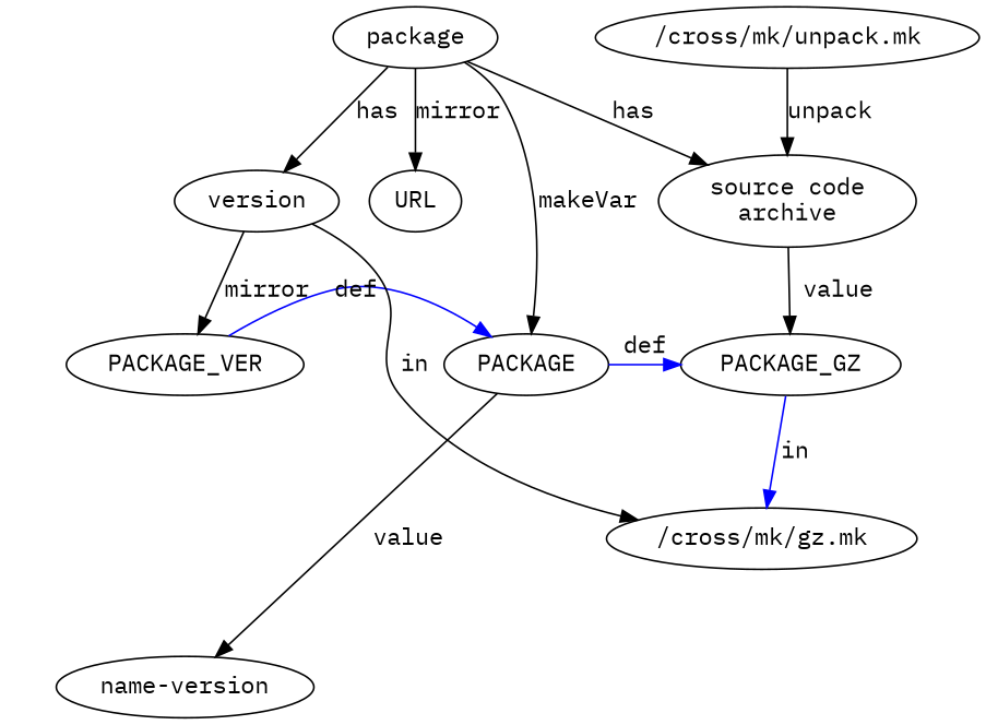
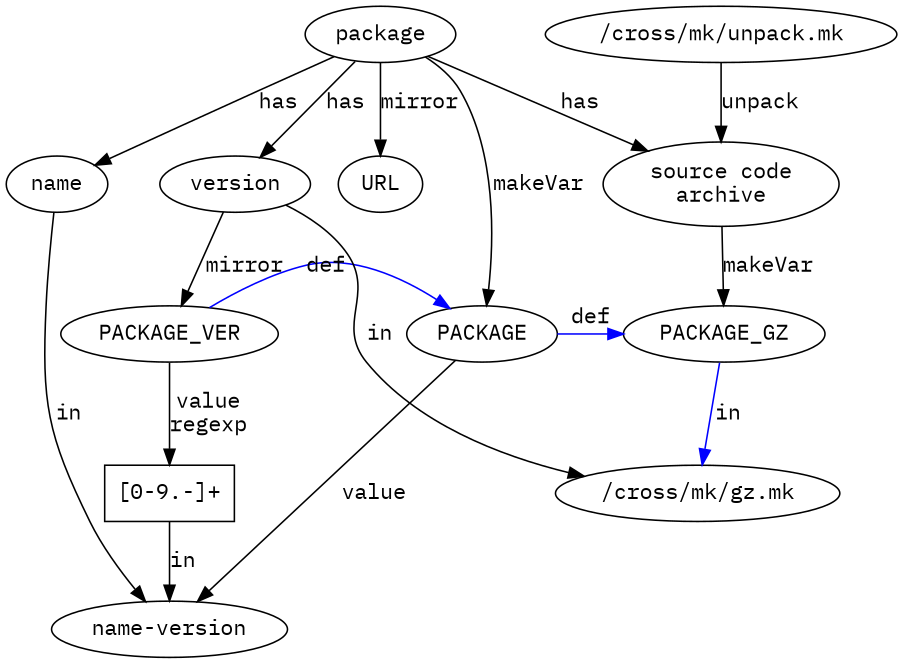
  digraph {
    fontname="IBM Plex Mono"
    node [fontname="IBM Plex Mono"]
    edge [fontname="IBM Plex Mono"]
    PACKAGE
    PACKAGE_VER
    PACKAGE_GZ
    version
+   name
    URL
    n7 [label="source code\narchive"]
    "name-version"
+   n9 [label="[0-9.-]+" shape=box]
    n10 [label="/cross/mk/gz.mk"]
    package
    "/cross/mk/unpack.mk"
    subgraph sub_1 {
      rank=same
      PACKAGE
      PACKAGE_VER
      PACKAGE_GZ
    }
    subgraph sub_2 {
      rank=same
      version
+     name
      URL
      n7
    }
    PACKAGE -> PACKAGE_GZ [color=blue label=def]
    PACKAGE -> "name-version" [label=value]
    PACKAGE_VER -> PACKAGE [color=blue label=def]
+   PACKAGE_VER -> n9 [label="value\nregexp"]
    PACKAGE_GZ -> n10 [color=blue label=in]
    version -> PACKAGE_VER [label=mirror]
    version -> n10 [label=in]
-   n7 -> PACKAGE_GZ [label=value]
+   name -> "name-version" [label=in]
+   n7 -> PACKAGE_GZ [label=makeVar]
+   n9 -> "name-version" [label=in]
    package -> PACKAGE [label=makeVar]
    package -> version [label=has]
+   package -> name [label=has]
    package -> URL [label=mirror]
    package -> n7 [label=has]
    "/cross/mk/unpack.mk" -> n7 [label=unpack]
  }
